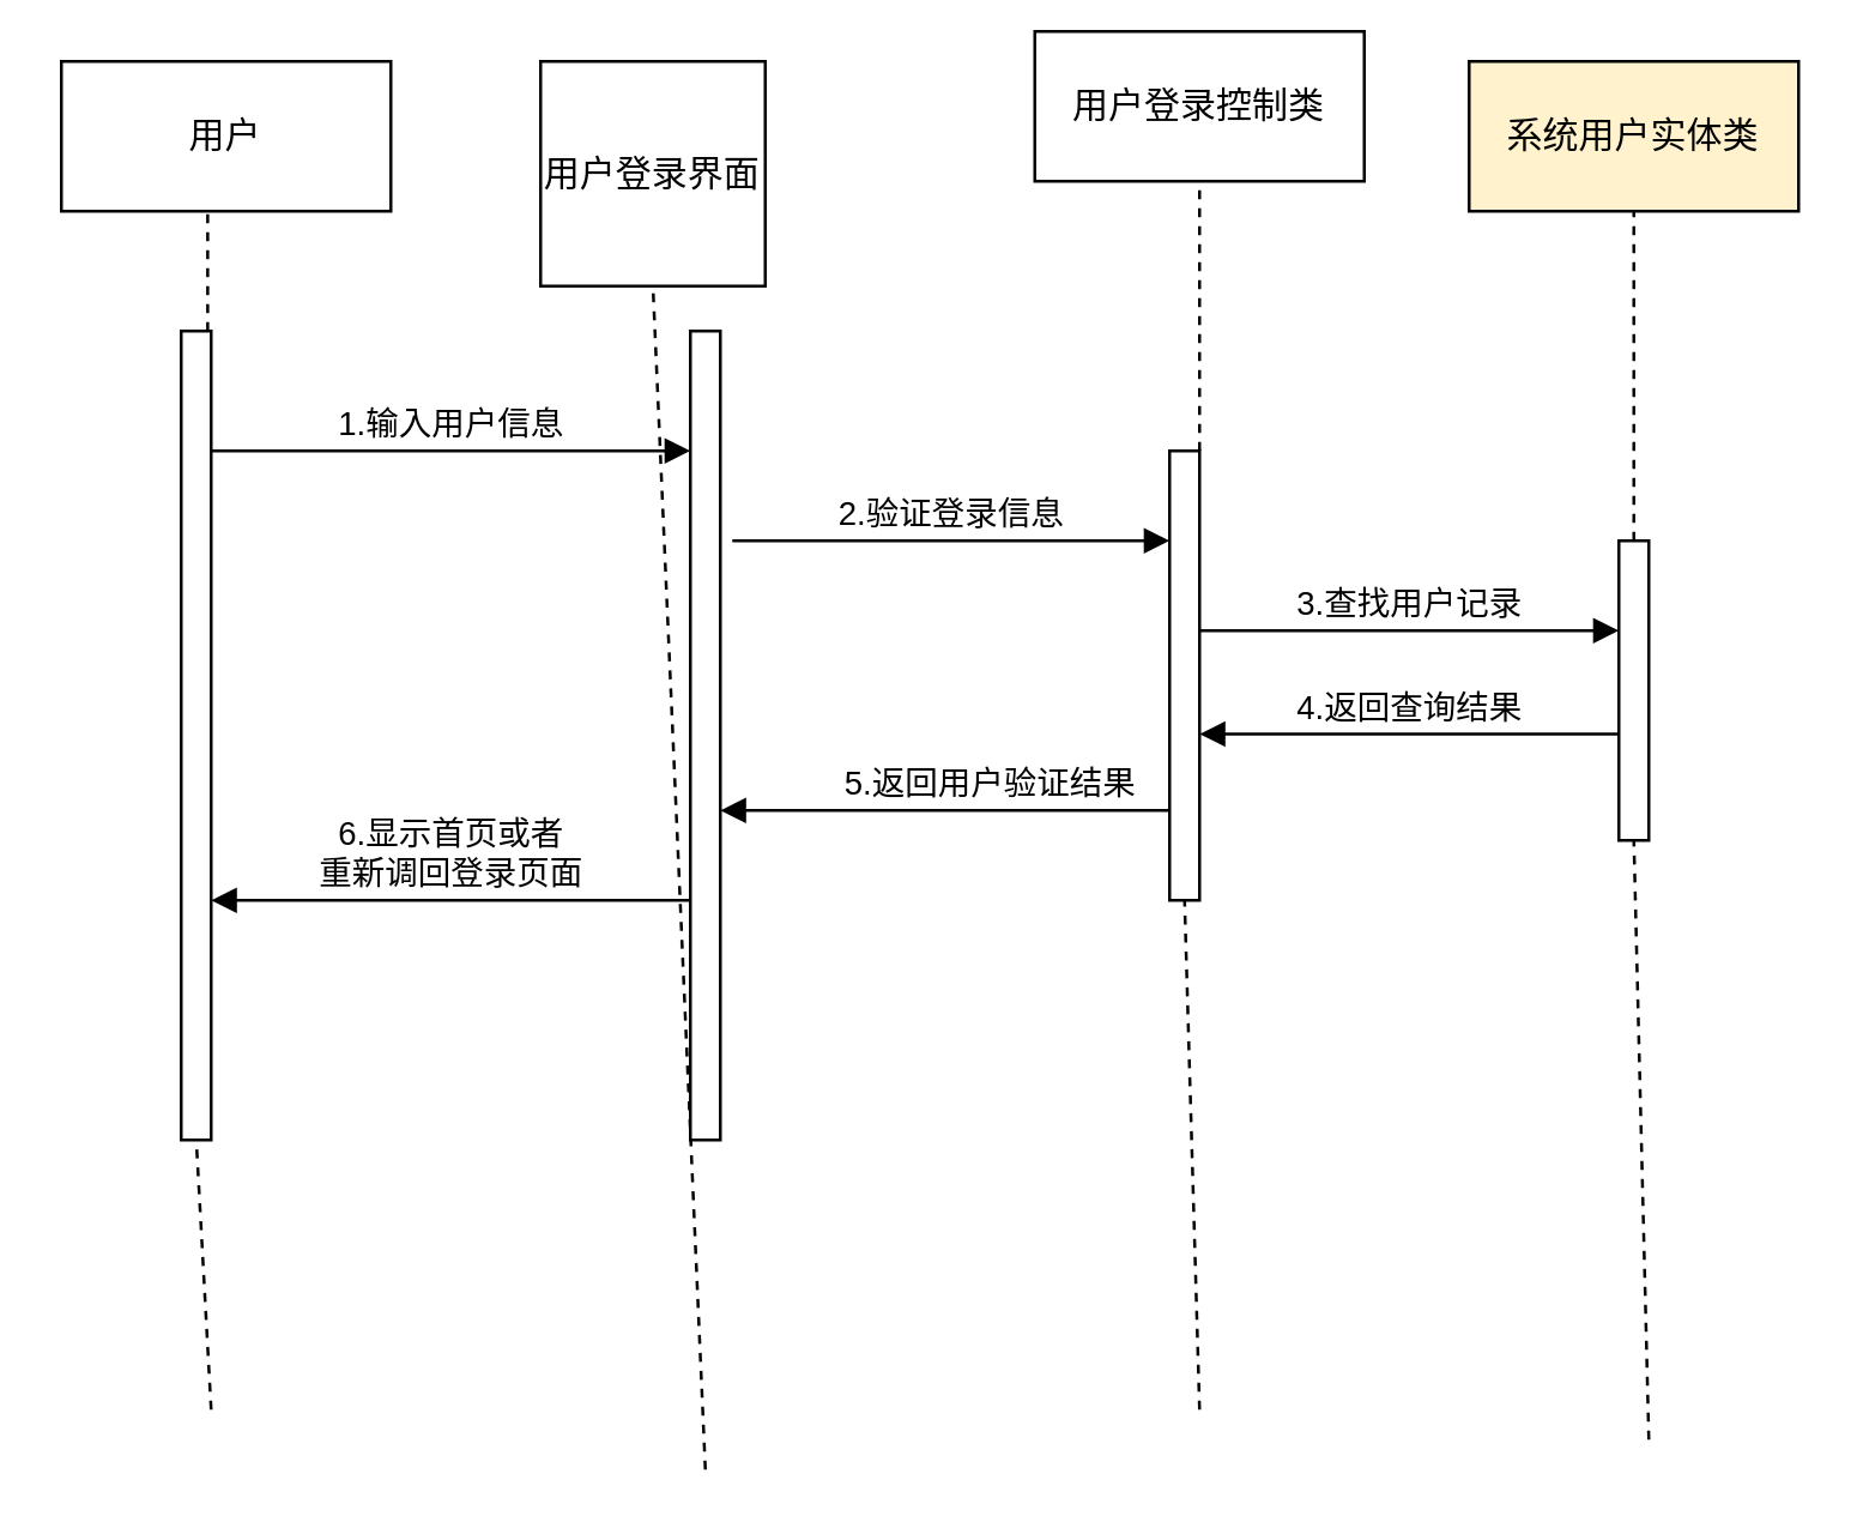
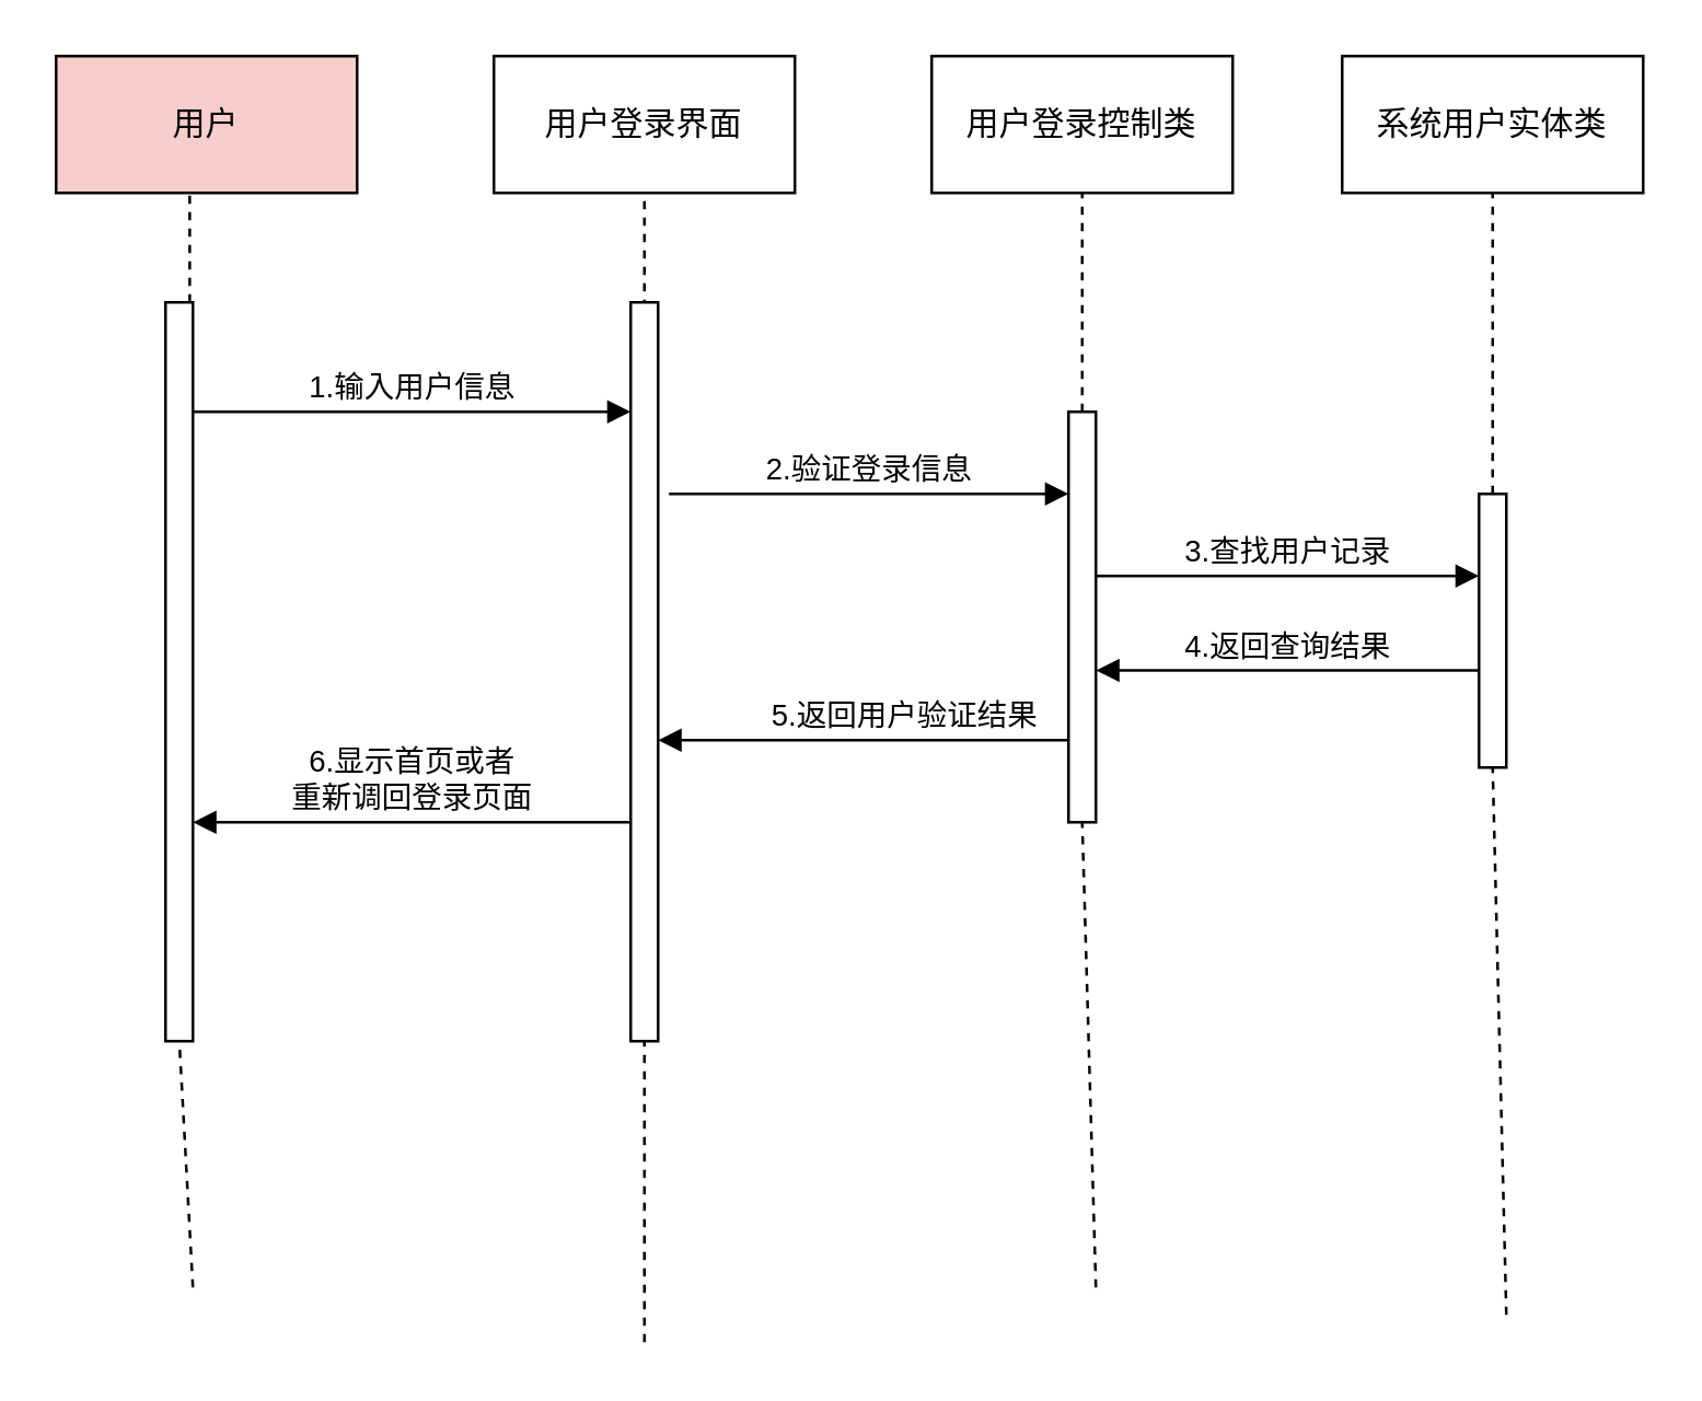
  <mxCell id="0" />
  <mxCell id="1" parent="0" />
- <mxCell id="2" value="用户" style="html=1;whiteSpace=wrap;" vertex="1" parent="1"><mxGeometry x="20" y="20" width="110" height="50" as="geometry" /></mxCell>
- <mxCell id="3" value="用户登录控制类" style="html=1;whiteSpace=wrap;" vertex="1" parent="1"><mxGeometry x="345" y="10" width="110" height="50" as="geometry" /></mxCell>
- <mxCell id="4" value="用户登录界面" style="html=1;whiteSpace=wrap;" vertex="1" parent="1"><mxGeometry x="180" y="20" width="75" height="75" as="geometry" /></mxCell>
- <mxCell id="5" value="系统用户实体类" style="html=1;whiteSpace=wrap;fillColor=#fff2cc;" vertex="1" parent="1"><mxGeometry x="490" y="20" width="110" height="50" as="geometry" /></mxCell>
+ <mxCell id="2" value="用户" style="html=1;whiteSpace=wrap;fillColor=#f8cecc;" vertex="1" parent="1"><mxGeometry x="20" y="20" width="110" height="50" as="geometry" /></mxCell>
+ <mxCell id="3" value="用户登录控制类" style="html=1;whiteSpace=wrap;" vertex="1" parent="1"><mxGeometry x="340" y="20" width="110" height="50" as="geometry" /></mxCell>
+ <mxCell id="4" value="用户登录界面" style="html=1;whiteSpace=wrap;" vertex="1" parent="1"><mxGeometry x="180" y="20" width="110" height="50" as="geometry" /></mxCell>
+ <mxCell id="5" value="系统用户实体类" style="html=1;whiteSpace=wrap;" vertex="1" parent="1"><mxGeometry x="490" y="20" width="110" height="50" as="geometry" /></mxCell>
  <mxCell id="6" value="" style="endArrow=none;dashed=1;html=1;rounded=0;entryX=0.444;entryY=0.96;entryDx=0;entryDy=0;entryPerimeter=0;" edge="1" parent="1" source="11" target="2"><mxGeometry width="50" height="50" relative="1" as="geometry"><mxPoint x="70" y="470" as="sourcePoint" /><mxPoint x="70" y="110" as="targetPoint" /></mxGeometry></mxCell>
  <mxCell id="7" value="" style="endArrow=none;dashed=1;html=1;rounded=0;entryX=0.5;entryY=1;entryDx=0;entryDy=0;" edge="1" parent="1" target="4"><mxGeometry width="50" height="50" relative="1" as="geometry"><mxPoint x="235" y="490" as="sourcePoint" /><mxPoint x="350" y="200" as="targetPoint" /></mxGeometry></mxCell>
  <mxCell id="8" value="" style="endArrow=none;dashed=1;html=1;rounded=0;entryX=0.5;entryY=1;entryDx=0;entryDy=0;" edge="1" parent="1" source="15" target="3"><mxGeometry width="50" height="50" relative="1" as="geometry"><mxPoint x="400" y="470" as="sourcePoint" /><mxPoint x="350" y="200" as="targetPoint" /></mxGeometry></mxCell>
  <mxCell id="9" value="" style="endArrow=none;dashed=1;html=1;rounded=0;entryX=0.5;entryY=1;entryDx=0;entryDy=0;" edge="1" parent="1" source="17" target="5"><mxGeometry width="50" height="50" relative="1" as="geometry"><mxPoint x="550" y="490" as="sourcePoint" /><mxPoint x="350" y="200" as="targetPoint" /></mxGeometry></mxCell>
  <mxCell id="10" value="" style="endArrow=none;dashed=1;html=1;rounded=0;entryX=0.444;entryY=0.96;entryDx=0;entryDy=0;entryPerimeter=0;" edge="1" parent="1" target="11"><mxGeometry width="50" height="50" relative="1" as="geometry"><mxPoint x="70" y="470" as="sourcePoint" /><mxPoint x="69" y="68" as="targetPoint" /></mxGeometry></mxCell>
  <mxCell id="11" value="" style="html=1;points=[[0,0,0,0,5],[0,1,0,0,-5],[1,0,0,0,5],[1,1,0,0,-5]];perimeter=orthogonalPerimeter;outlineConnect=0;targetShapes=umlLifeline;portConstraint=eastwest;newEdgeStyle={&quot;curved&quot;:0,&quot;rounded&quot;:0};" vertex="1" parent="1"><mxGeometry x="60" y="110" width="10" height="270" as="geometry" /></mxCell>
  <mxCell id="12" value="" style="html=1;points=[[0,0,0,0,5],[0,1,0,0,-5],[1,0,0,0,5],[1,1,0,0,-5]];perimeter=orthogonalPerimeter;outlineConnect=0;targetShapes=umlLifeline;portConstraint=eastwest;newEdgeStyle={&quot;curved&quot;:0,&quot;rounded&quot;:0};" vertex="1" parent="1"><mxGeometry x="230" y="110" width="10" height="270" as="geometry" /></mxCell>
  <mxCell id="13" value="2.验证登录信息" style="html=1;verticalAlign=bottom;endArrow=block;curved=0;rounded=0;" edge="1" parent="1" target="15"><mxGeometry width="80" relative="1" as="geometry"><mxPoint x="244" y="180" as="sourcePoint" /><mxPoint x="390" y="180" as="targetPoint" /></mxGeometry></mxCell>
  <mxCell id="14" value="" style="endArrow=none;dashed=1;html=1;rounded=0;entryX=0.5;entryY=1;entryDx=0;entryDy=0;" edge="1" parent="1" target="15"><mxGeometry width="50" height="50" relative="1" as="geometry"><mxPoint x="400" y="470" as="sourcePoint" /><mxPoint x="395" y="70" as="targetPoint" /></mxGeometry></mxCell>
  <mxCell id="15" value="" style="html=1;points=[[0,0,0,0,5],[0,1,0,0,-5],[1,0,0,0,5],[1,1,0,0,-5]];perimeter=orthogonalPerimeter;outlineConnect=0;targetShapes=umlLifeline;portConstraint=eastwest;newEdgeStyle={&quot;curved&quot;:0,&quot;rounded&quot;:0};" vertex="1" parent="1"><mxGeometry x="390" y="150" width="10" height="150" as="geometry" /></mxCell>
  <mxCell id="16" value="" style="endArrow=none;dashed=1;html=1;rounded=0;entryX=0.5;entryY=1;entryDx=0;entryDy=0;" edge="1" parent="1" target="17"><mxGeometry width="50" height="50" relative="1" as="geometry"><mxPoint x="550" y="480" as="sourcePoint" /><mxPoint x="545" y="70" as="targetPoint" /></mxGeometry></mxCell>
  <mxCell id="17" value="" style="html=1;points=[[0,0,0,0,5],[0,1,0,0,-5],[1,0,0,0,5],[1,1,0,0,-5]];perimeter=orthogonalPerimeter;outlineConnect=0;targetShapes=umlLifeline;portConstraint=eastwest;newEdgeStyle={&quot;curved&quot;:0,&quot;rounded&quot;:0};" vertex="1" parent="1"><mxGeometry x="540" y="180" width="10" height="100" as="geometry" /></mxCell>
  <mxCell id="18" value="3.查找用户记录" style="html=1;verticalAlign=bottom;endArrow=block;curved=0;rounded=0;" edge="1" parent="1" target="17"><mxGeometry width="80" relative="1" as="geometry"><mxPoint x="400" y="210" as="sourcePoint" /><mxPoint x="480" y="210" as="targetPoint" /></mxGeometry></mxCell>
  <mxCell id="19" value="1.输入用户信息" style="html=1;verticalAlign=bottom;endArrow=block;curved=0;rounded=0;" edge="1" parent="1" target="12"><mxGeometry width="80" relative="1" as="geometry"><mxPoint x="70" y="150" as="sourcePoint" /><mxPoint x="210" y="150" as="targetPoint" /></mxGeometry></mxCell>
  <mxCell id="20" value="4.返回查询结果" style="html=1;verticalAlign=bottom;endArrow=block;curved=0;rounded=0;" edge="1" parent="1"><mxGeometry width="80" relative="1" as="geometry"><mxPoint x="540" y="244.5" as="sourcePoint" /><mxPoint x="400" y="244.5" as="targetPoint" /></mxGeometry></mxCell>
  <mxCell id="21" value="5.返回用户验证结果" style="html=1;verticalAlign=bottom;endArrow=block;curved=0;rounded=0;" edge="1" parent="1"><mxGeometry x="-0.2" width="80" relative="1" as="geometry"><mxPoint x="390" y="270" as="sourcePoint" /><mxPoint x="240" y="270" as="targetPoint" /><mxPoint as="offset" /></mxGeometry></mxCell>
  <mxCell id="22" value="6.显示首页或者&lt;div&gt;重新调回登录页面&lt;/div&gt;" style="html=1;verticalAlign=bottom;endArrow=block;curved=0;rounded=0;" edge="1" parent="1"><mxGeometry width="80" relative="1" as="geometry"><mxPoint x="230" y="300" as="sourcePoint" /><mxPoint x="70" y="300" as="targetPoint" /></mxGeometry></mxCell>
